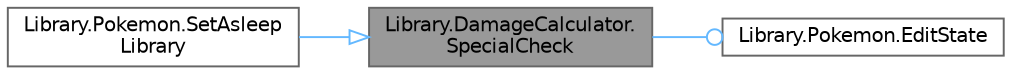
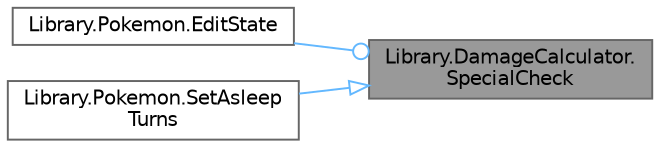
  digraph {
    rankdir=LR
    node [color=grey40 fillcolor=white fontname=Helvetica fontsize=10 shape=box style=filled]
    edge [color=steelblue1 fontname=Helvetica fontsize=10 labelfontname=Helvetica labelfontsize=10 style=solid]
    n1 [color=gray40 fillcolor=grey60 fontcolor=black height=0.2 label="Library.DamageCalculator.\lSpecialCheck" width=0.4]
    n2 [height=0.2 label="Library.Pokemon.EditState" width=0.4]
-   n3 [height=0.2 label="Library.Pokemon.SetAsleep\lLibrary" width=0.4]
-   n1 -> n2 [arrowhead=odot]
+   n3 [height=0.2 label="Library.Pokemon.SetAsleep\lTurns" width=0.4]
+   n2 -> n1 [arrowhead=odot]
    n3 -> n1 [arrowhead=onormal]
  }
